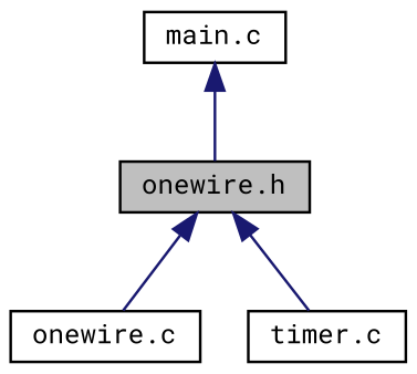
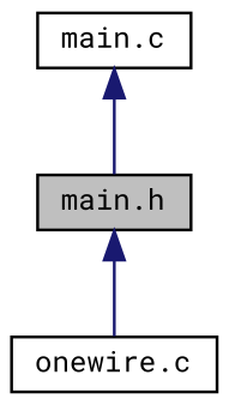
  digraph {
    fontname="Roboto Mono"
    node [color=black fillcolor=white fontname="Roboto Mono" fontsize=10 shape=record style=filled]
    edge [color=midnightblue dir=back fontname="Roboto Mono" fontsize=10 labelfontname=Helvetica labelfontsize=10 style=solid]
-   n1 [fillcolor=grey75 fontcolor=black height=0.2 label="onewire.h" width=0.4]
+   n1 [fillcolor=grey75 fontcolor=black height=0.2 label="main.h" width=0.4]
    n2 [height=0.2 label="onewire.c" width=0.4]
-   n3 [height=0.2 label="timer.c" width=0.4]
    n4 [height=0.2 label="main.c" width=0.4]
    n1 -> n2
-   n1 -> n3
    n4 -> n1
  }
